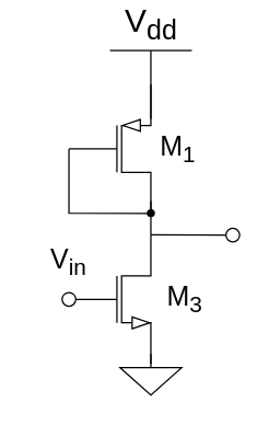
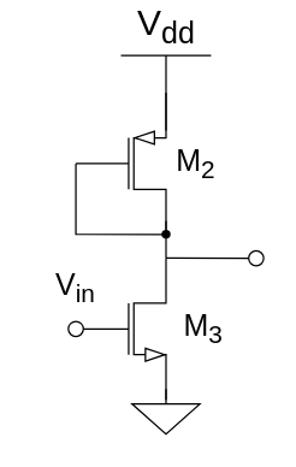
  <mxCell id="0" />
  <mxCell id="1" parent="0" />
  <mxCell id="2" value="" style="verticalLabelPosition=bottom;shadow=0;dashed=0;align=center;html=1;verticalAlign=top;shape=mxgraph.electrical.transistors.nmos;pointerEvents=1;" parent="1" vertex="1"><mxGeometry x="50" y="152" width="60" height="100" as="geometry" /></mxCell>
  <mxCell id="3" value="" style="verticalLabelPosition=bottom;shadow=0;dashed=0;align=center;html=1;verticalAlign=top;strokeWidth=1;shape=ellipse;" parent="1" vertex="1"><mxGeometry x="45" y="197" width="10" height="10" as="geometry" /></mxCell>
  <mxCell id="4" value="" style="pointerEvents=1;verticalLabelPosition=bottom;shadow=0;dashed=0;align=center;html=1;verticalAlign=top;shape=mxgraph.electrical.signal_sources.signal_ground;" parent="1" vertex="1"><mxGeometry x="87.5" y="242" width="45" height="30" as="geometry" /></mxCell>
  <mxCell id="5" value="V&lt;sub&gt;dd&lt;/sub&gt;" style="verticalLabelPosition=top;verticalAlign=bottom;shape=mxgraph.electrical.signal_sources.vdd;shadow=0;dashed=0;align=center;strokeWidth=1;fontSize=24;html=1;flipV=1;" parent="1" vertex="1"><mxGeometry x="80" y="20" width="60" height="50" as="geometry" /></mxCell>
  <mxCell id="6" value="" style="verticalLabelPosition=bottom;shadow=0;dashed=0;align=center;html=1;verticalAlign=top;strokeWidth=1;shape=ellipse;" parent="1" vertex="1"><mxGeometry x="165" y="150" width="10" height="10" as="geometry" /></mxCell>
  <mxCell id="7" value="&lt;font style=&quot;font-size: 20px;&quot;&gt;V&lt;sub&gt;in&lt;/sub&gt;&lt;/font&gt;" style="text;html=1;align=center;verticalAlign=middle;whiteSpace=wrap;rounded=0;" parent="1" vertex="1"><mxGeometry x="20" y="160" width="60" height="30" as="geometry" /></mxCell>
  <mxCell id="8" value="" style="endArrow=none;html=1;strokeWidth=1;rounded=0;entryX=1;entryY=0;entryDx=0;entryDy=0;entryPerimeter=0;exitDx=0;exitDy=0;exitPerimeter=0;" parent="1" source="15" target="2" edge="1"><mxGeometry width="100" relative="1" as="geometry"><mxPoint x="110" y="130" as="sourcePoint" /><mxPoint x="150" y="192" as="targetPoint" /></mxGeometry></mxCell>
  <mxCell id="9" value="" style="endArrow=none;html=1;strokeWidth=1;rounded=0;entryX=0;entryY=0.5;entryDx=0;entryDy=0;exitX=1;exitY=0;exitDx=0;exitDy=0;exitPerimeter=0;" parent="1" source="2" target="6" edge="1"><mxGeometry width="100" relative="1" as="geometry"><mxPoint x="50" y="192" as="sourcePoint" /><mxPoint x="150" y="192" as="targetPoint" /></mxGeometry></mxCell>
  <mxCell id="10" value="&lt;span style=&quot;font-size: 20px;&quot;&gt;M&lt;sub&gt;3&lt;/sub&gt;&lt;/span&gt;" style="text;html=1;align=center;verticalAlign=middle;whiteSpace=wrap;rounded=0;" parent="1" vertex="1"><mxGeometry x="105" y="187" width="60" height="30" as="geometry" /></mxCell>
- <mxCell id="11" value="&lt;span style=&quot;font-size: 20px;&quot;&gt;M&lt;sub&gt;1&lt;/sub&gt;&lt;/span&gt;" style="text;html=1;align=center;verticalAlign=middle;whiteSpace=wrap;rounded=0;" parent="1" vertex="1"><mxGeometry x="100" y="77" width="60" height="30" as="geometry" /></mxCell>
+ <mxCell id="11" value="&lt;span style=&quot;font-size: 20px;&quot;&gt;M&lt;sub&gt;2&lt;/sub&gt;&lt;/span&gt;" style="text;html=1;align=center;verticalAlign=middle;whiteSpace=wrap;rounded=0;" parent="1" vertex="1"><mxGeometry x="100" y="77" width="60" height="30" as="geometry" /></mxCell>
  <mxCell id="12" value="" style="verticalLabelPosition=bottom;shadow=0;dashed=0;align=center;html=1;verticalAlign=top;shape=mxgraph.electrical.transistors.pmos;pointerEvents=1;" parent="1" vertex="1"><mxGeometry x="50" y="42" width="60" height="100" as="geometry" /></mxCell>
  <mxCell id="13" value="" style="endArrow=none;html=1;strokeWidth=1;rounded=0;entryX=0;entryY=0.5;entryDx=0;entryDy=0;entryPerimeter=0;exitX=1;exitY=1;exitDx=0;exitDy=0;exitPerimeter=0;" parent="1" source="12" target="12" edge="1"><mxGeometry width="100" relative="1" as="geometry"><mxPoint x="40" y="182" as="sourcePoint" /><mxPoint x="140" y="182" as="targetPoint" /><Array as="points"><mxPoint x="50" y="139" /></Array></mxGeometry></mxCell>
  <mxCell id="14" value="" style="endArrow=none;html=1;strokeWidth=1;rounded=0;entryDx=0;entryDy=0;entryPerimeter=0;exitX=1;exitY=0.5;exitDx=0;exitDy=0;exitPerimeter=0;" parent="1" target="15" edge="1"><mxGeometry width="100" relative="1" as="geometry"><mxPoint x="110" y="130" as="sourcePoint" /><mxPoint x="110" y="155" as="targetPoint" /></mxGeometry></mxCell>
  <mxCell id="15" value="" style="shape=waypoint;sketch=0;fillStyle=solid;size=6;pointerEvents=1;points=[];fillColor=none;resizable=0;rotatable=0;perimeter=centerPerimeter;snapToPoint=1;" parent="1" vertex="1"><mxGeometry x="100" y="129" width="20" height="20" as="geometry" /></mxCell>
